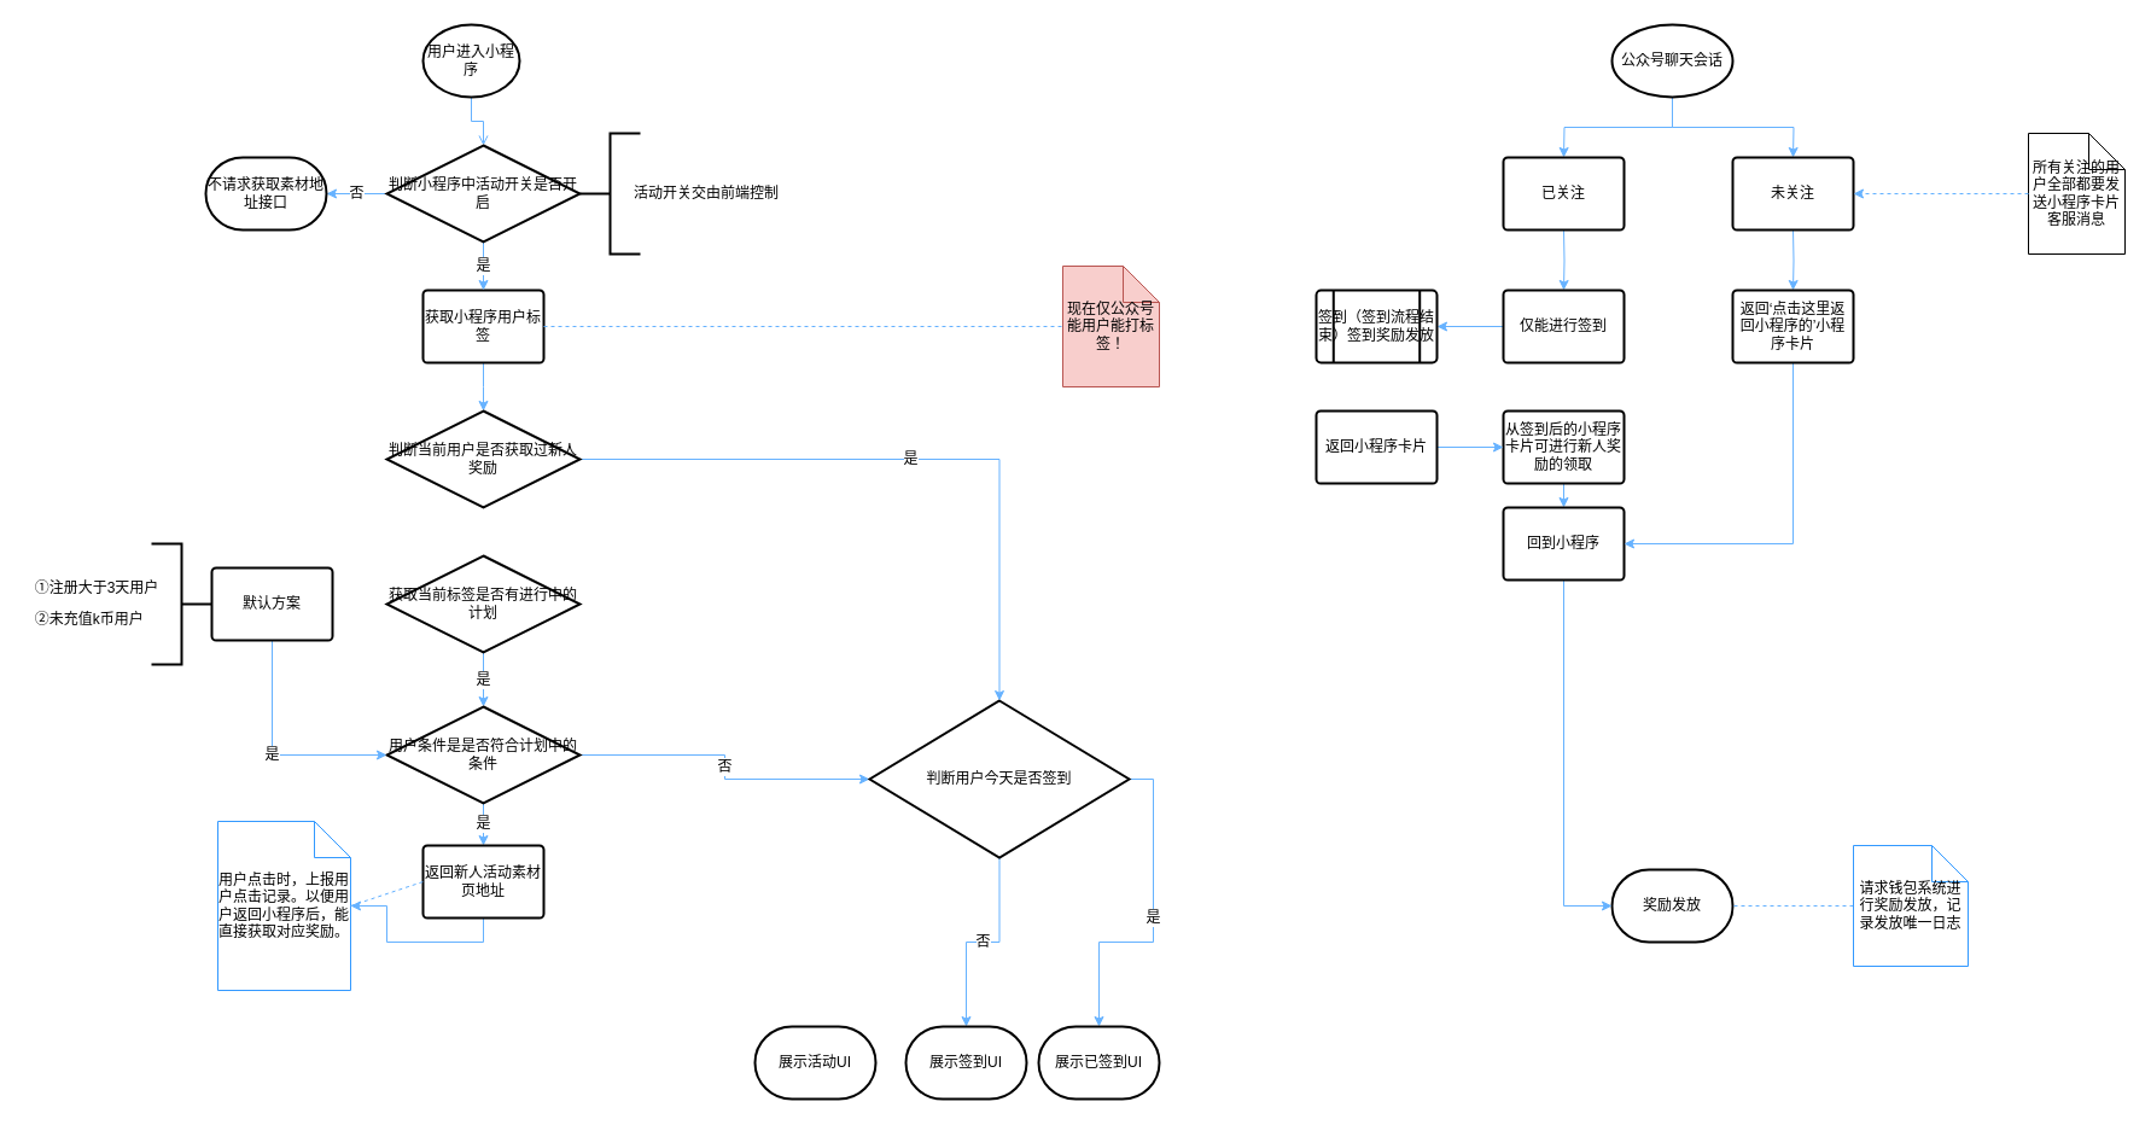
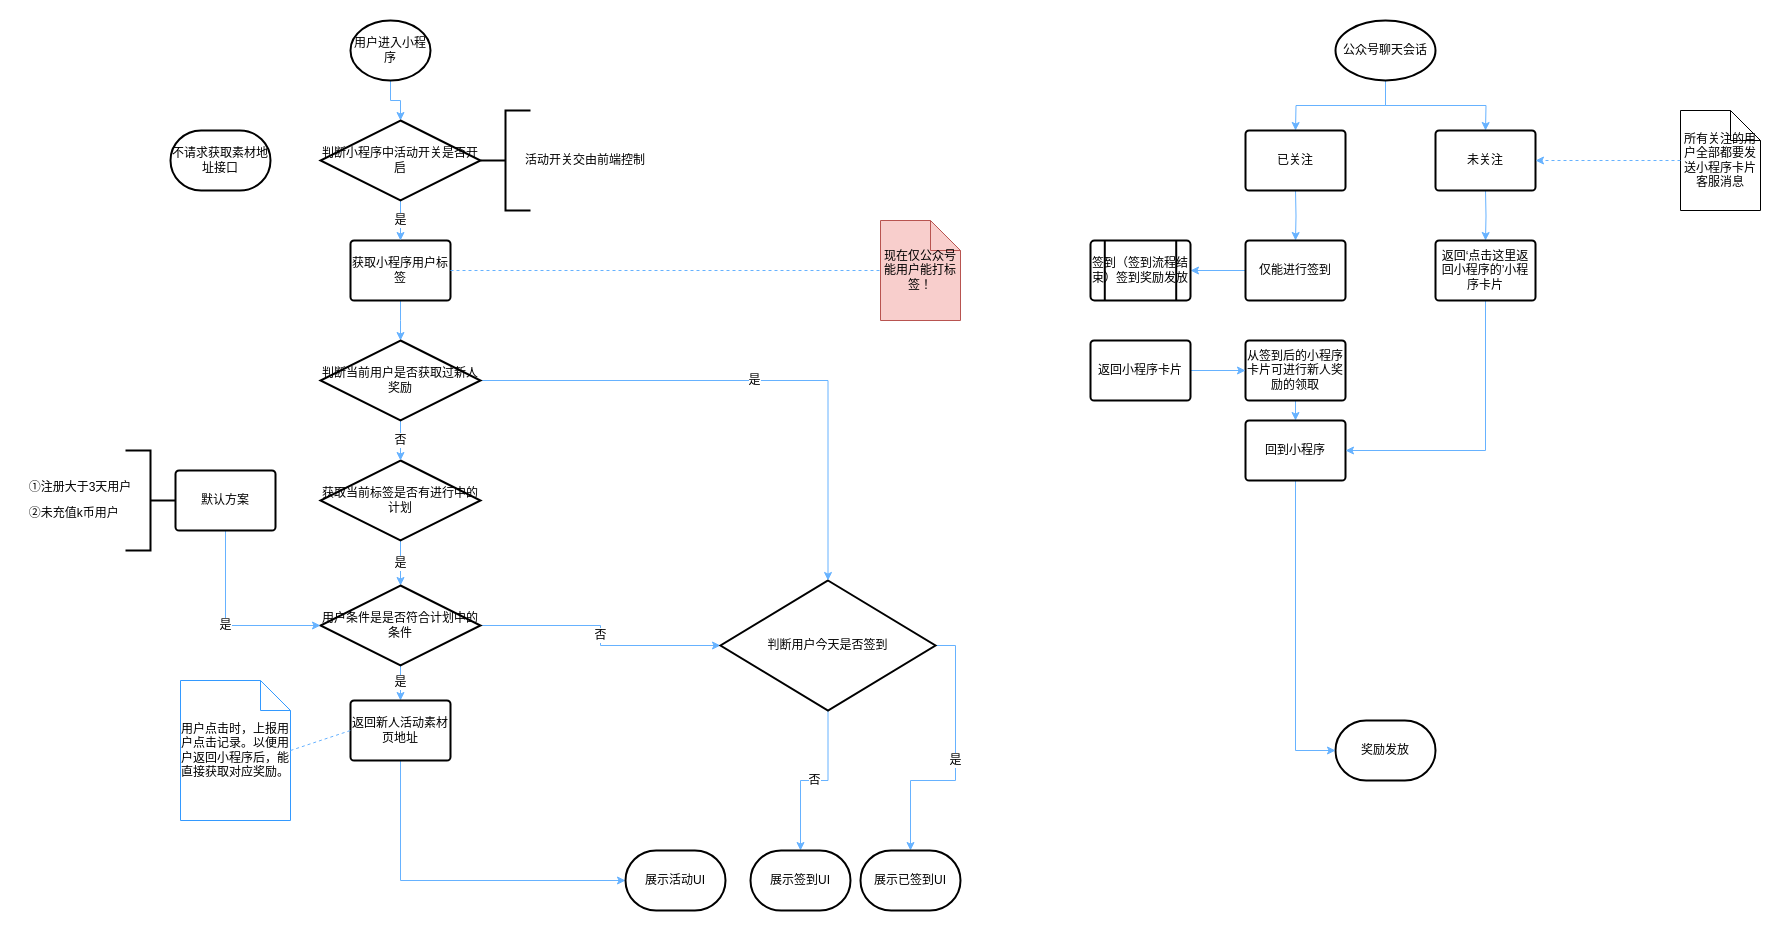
  <mxCell id="0" />
  <mxCell id="1" parent="0" />
- <mxCell id="2" style="edgeStyle=orthogonalEdgeStyle;rounded=0;html=1;exitX=0.5;exitY=1;exitPerimeter=0;jettySize=auto;orthogonalLoop=1;strokeColor=#66B2FF;fontSize=12;endArrow=open;" parent="1" source="3" target="21" edge="1"><mxGeometry relative="1" as="geometry" /></mxCell>
+ <mxCell id="2" style="edgeStyle=orthogonalEdgeStyle;rounded=0;html=1;exitX=0.5;exitY=1;exitPerimeter=0;jettySize=auto;orthogonalLoop=1;strokeColor=#66B2FF;fontSize=12;" parent="1" source="3" target="21" edge="1"><mxGeometry relative="1" as="geometry" /></mxCell>
  <mxCell id="3" value="用户进入小程序" style="strokeWidth=2;html=1;shape=mxgraph.flowchart.start_1;whiteSpace=wrap;fillColor=#FFFFFF;fontSize=12;" parent="1" vertex="1"><mxGeometry x="350" y="20" width="80" height="60" as="geometry" /></mxCell>
  <mxCell id="4" style="edgeStyle=orthogonalEdgeStyle;rounded=0;html=1;exitX=0.5;exitY=1;exitPerimeter=0;entryX=0.5;entryY=0;entryPerimeter=0;jettySize=auto;orthogonalLoop=1;strokeColor=#66B2FF;fontSize=12;" parent="1" source="5" edge="1"><mxGeometry relative="1" as="geometry"><mxPoint x="400" y="340" as="targetPoint" /></mxGeometry></mxCell>
  <mxCell id="5" value="获取小程序用户标签" style="strokeWidth=2;html=1;shape=mxgraph.flowchart.process;whiteSpace=wrap;fillColor=#FFFFFF;fontSize=12;" parent="1" vertex="1"><mxGeometry x="350" y="240" width="100" height="60" as="geometry" /></mxCell>
  <mxCell id="6" value="是" style="edgeStyle=orthogonalEdgeStyle;rounded=0;html=1;exitX=0.5;exitY=1;exitPerimeter=0;jettySize=auto;orthogonalLoop=1;strokeColor=#66B2FF;fontSize=12;entryX=0.5;entryY=0;entryPerimeter=0;" parent="1" source="7" target="10" edge="1"><mxGeometry relative="1" as="geometry"><mxPoint x="400" y="620" as="targetPoint" /><Array as="points" /></mxGeometry></mxCell>
  <mxCell id="7" value="&lt;span&gt;获取当前标签是否有进行中的计划&lt;/span&gt;" style="strokeWidth=2;html=1;shape=mxgraph.flowchart.decision;whiteSpace=wrap;fillColor=#FFFFFF;fontSize=12;" parent="1" vertex="1"><mxGeometry x="320" y="460" width="160" height="80" as="geometry" /></mxCell>
  <mxCell id="8" value="是" style="edgeStyle=orthogonalEdgeStyle;rounded=0;html=1;exitX=0.5;exitY=1;exitPerimeter=0;jettySize=auto;orthogonalLoop=1;strokeColor=#66B2FF;fontSize=12;" parent="1" source="10" target="12" edge="1"><mxGeometry relative="1" as="geometry" /></mxCell>
  <mxCell id="9" value="否" style="edgeStyle=orthogonalEdgeStyle;rounded=0;html=1;exitX=1;exitY=0.5;exitPerimeter=0;entryX=0;entryY=0.5;entryPerimeter=0;jettySize=auto;orthogonalLoop=1;strokeColor=#66B2FF;fontSize=12;" parent="1" source="10" target="26" edge="1"><mxGeometry relative="1" as="geometry" /></mxCell>
  <mxCell id="10" value="用户条件是是否符合计划中的条件&lt;br&gt;" style="strokeWidth=2;html=1;shape=mxgraph.flowchart.decision;whiteSpace=wrap;fillColor=#FFFFFF;fontSize=12;" parent="1" vertex="1"><mxGeometry x="320" y="585" width="160" height="80" as="geometry" /></mxCell>
- <mxCell id="11" style="edgeStyle=orthogonalEdgeStyle;rounded=0;html=1;exitX=0.5;exitY=1;exitPerimeter=0;jettySize=auto;orthogonalLoop=1;strokeColor=#66B2FF;fontSize=12;" parent="1" source="12" target="48" edge="1"><mxGeometry relative="1" as="geometry" /></mxCell>
+ <mxCell id="11" style="edgeStyle=orthogonalEdgeStyle;rounded=0;html=1;exitX=0.5;exitY=1;exitPerimeter=0;entryX=0;entryY=0.5;entryPerimeter=0;jettySize=auto;orthogonalLoop=1;strokeColor=#66B2FF;fontSize=12;" parent="1" source="12" target="23" edge="1"><mxGeometry relative="1" as="geometry" /></mxCell>
  <mxCell id="12" value="返回新人活动素材页地址" style="strokeWidth=2;html=1;shape=mxgraph.flowchart.process;whiteSpace=wrap;fillColor=#FFFFFF;fontSize=12;" parent="1" vertex="1"><mxGeometry x="350" y="700" width="100" height="60" as="geometry" /></mxCell>
  <mxCell id="13" value="是" style="edgeStyle=orthogonalEdgeStyle;rounded=0;html=1;exitX=0.5;exitY=1;exitPerimeter=0;entryX=0;entryY=0.5;entryPerimeter=0;jettySize=auto;orthogonalLoop=1;strokeColor=#66B2FF;fontSize=12;fontColor=#000000;" parent="1" source="14" target="10" edge="1"><mxGeometry relative="1" as="geometry" /></mxCell>
  <mxCell id="14" value="默认方案" style="strokeWidth=2;html=1;shape=mxgraph.flowchart.process;whiteSpace=wrap;fillColor=#FFFFFF;fontSize=12;" parent="1" vertex="1"><mxGeometry x="175" y="470" width="100" height="60" as="geometry" /></mxCell>
  <mxCell id="15" value="" style="strokeWidth=2;html=1;shape=mxgraph.flowchart.annotation_2;align=left;fillColor=#FFFFFF;fontSize=12;direction=west;" parent="1" vertex="1"><mxGeometry x="125" y="450" width="50" height="100" as="geometry" /></mxCell>
  <mxCell id="16" value="&lt;p&gt;&amp;nbsp;&amp;nbsp;①注册大于3天用户&lt;/p&gt;&lt;p&gt;&amp;nbsp; ②未充值k币用户&lt;/p&gt;" style="text;html=1;resizable=0;points=[];autosize=1;align=left;verticalAlign=top;spacingTop=-4;fontSize=12;" parent="1" vertex="1"><mxGeometry x="20" y="465" width="120" height="70" as="geometry" /></mxCell>
  <mxCell id="17" value="" style="strokeWidth=2;html=1;shape=mxgraph.flowchart.annotation_2;align=left;fillColor=#FFFFFF;fontSize=12;" parent="1" vertex="1"><mxGeometry x="480" y="110" width="50" height="100" as="geometry" /></mxCell>
  <mxCell id="18" value="活动开关交由前端控制" style="text;html=1;resizable=0;points=[];autosize=1;align=left;verticalAlign=top;spacingTop=-4;fontSize=12;" parent="1" vertex="1"><mxGeometry x="523" y="150" width="140" height="20" as="geometry" /></mxCell>
  <mxCell id="19" value="是" style="edgeStyle=orthogonalEdgeStyle;rounded=0;html=1;exitX=0.5;exitY=1;exitPerimeter=0;entryX=0.5;entryY=0;entryPerimeter=0;jettySize=auto;orthogonalLoop=1;strokeColor=#66B2FF;fontSize=12;" parent="1" source="21" target="5" edge="1"><mxGeometry relative="1" as="geometry" /></mxCell>
- <mxCell id="20" value="否" style="edgeStyle=orthogonalEdgeStyle;rounded=0;html=1;exitX=0;exitY=0.5;exitPerimeter=0;jettySize=auto;orthogonalLoop=1;strokeColor=#66B2FF;fontSize=12;" parent="1" source="21" target="22" edge="1"><mxGeometry relative="1" as="geometry" /></mxCell>
  <mxCell id="21" value="判断小程序中活动开关是否开启&lt;br&gt;" style="strokeWidth=2;html=1;shape=mxgraph.flowchart.decision;whiteSpace=wrap;fillColor=#FFFFFF;fontSize=12;" parent="1" vertex="1"><mxGeometry x="320" y="120" width="160" height="80" as="geometry" /></mxCell>
  <mxCell id="22" value="不请求获取素材地址接口" style="strokeWidth=2;html=1;shape=mxgraph.flowchart.terminator;whiteSpace=wrap;fillColor=#FFFFFF;fontSize=12;" parent="1" vertex="1"><mxGeometry x="170" y="130" width="100" height="60" as="geometry" /></mxCell>
  <mxCell id="23" value="展示活动UI" style="strokeWidth=2;html=1;shape=mxgraph.flowchart.terminator;whiteSpace=wrap;fillColor=#FFFFFF;fontSize=12;" parent="1" vertex="1"><mxGeometry x="625" y="850" width="100" height="60" as="geometry" /></mxCell>
  <mxCell id="24" value="是" style="edgeStyle=orthogonalEdgeStyle;rounded=0;html=1;exitX=1;exitY=0.5;exitPerimeter=0;entryX=0.5;entryY=0;entryPerimeter=0;jettySize=auto;orthogonalLoop=1;strokeColor=#66B2FF;fontSize=12;" parent="1" source="26" target="28" edge="1"><mxGeometry relative="1" as="geometry" /></mxCell>
  <mxCell id="25" value="否" style="edgeStyle=orthogonalEdgeStyle;rounded=0;html=1;exitX=0.5;exitY=1;exitPerimeter=0;jettySize=auto;orthogonalLoop=1;strokeColor=#66B2FF;fontSize=12;" parent="1" source="26" target="27" edge="1"><mxGeometry relative="1" as="geometry" /></mxCell>
  <mxCell id="26" value="判断用户今天是否签到&lt;br&gt;" style="strokeWidth=2;html=1;shape=mxgraph.flowchart.decision;whiteSpace=wrap;fillColor=#FFFFFF;fontSize=12;" parent="1" vertex="1"><mxGeometry x="720" y="580" width="215" height="130" as="geometry" /></mxCell>
  <mxCell id="27" value="展示签到UI" style="strokeWidth=2;html=1;shape=mxgraph.flowchart.terminator;whiteSpace=wrap;fillColor=#FFFFFF;fontSize=12;" parent="1" vertex="1"><mxGeometry x="750" y="850" width="100" height="60" as="geometry" /></mxCell>
  <mxCell id="28" value="展示已签到UI" style="strokeWidth=2;html=1;shape=mxgraph.flowchart.terminator;whiteSpace=wrap;fillColor=#FFFFFF;fontSize=12;" parent="1" vertex="1"><mxGeometry x="860" y="850" width="100" height="60" as="geometry" /></mxCell>
  <mxCell id="29" style="edgeStyle=orthogonalEdgeStyle;rounded=0;html=1;exitX=0.5;exitY=1;exitPerimeter=0;entryX=0.5;entryY=0;entryPerimeter=0;jettySize=auto;orthogonalLoop=1;strokeColor=#66B2FF;fontSize=12;" parent="1" source="31" edge="1"><mxGeometry relative="1" as="geometry"><mxPoint x="1295" y="130" as="targetPoint" /></mxGeometry></mxCell>
  <mxCell id="30" style="edgeStyle=orthogonalEdgeStyle;rounded=0;html=1;exitX=0.5;exitY=1;exitPerimeter=0;entryX=0.5;entryY=0;entryPerimeter=0;jettySize=auto;orthogonalLoop=1;strokeColor=#66B2FF;fontSize=12;" parent="1" source="31" edge="1"><mxGeometry relative="1" as="geometry"><mxPoint x="1485" y="130" as="targetPoint" /></mxGeometry></mxCell>
  <mxCell id="31" value="公众号聊天会话" style="strokeWidth=2;html=1;shape=mxgraph.flowchart.start_1;whiteSpace=wrap;fillColor=#FFFFFF;fontSize=12;" parent="1" vertex="1"><mxGeometry x="1335" y="20" width="100" height="60" as="geometry" /></mxCell>
  <mxCell id="32" style="edgeStyle=orthogonalEdgeStyle;rounded=0;html=1;exitX=0.5;exitY=1;exitPerimeter=0;jettySize=auto;orthogonalLoop=1;strokeColor=#66B2FF;fontSize=12;" parent="1" target="35" edge="1"><mxGeometry relative="1" as="geometry"><mxPoint x="1295" y="190" as="sourcePoint" /></mxGeometry></mxCell>
  <mxCell id="33" style="edgeStyle=orthogonalEdgeStyle;rounded=0;html=1;exitX=0.5;exitY=1;exitPerimeter=0;jettySize=auto;orthogonalLoop=1;strokeColor=#66B2FF;fontSize=12;" parent="1" target="42" edge="1"><mxGeometry relative="1" as="geometry"><mxPoint x="1485" y="190" as="sourcePoint" /></mxGeometry></mxCell>
  <mxCell id="34" style="edgeStyle=orthogonalEdgeStyle;rounded=0;html=1;exitX=0;exitY=0.5;exitPerimeter=0;entryX=1;entryY=0.5;entryPerimeter=0;jettySize=auto;orthogonalLoop=1;strokeColor=#66B2FF;fontSize=12;" parent="1" source="35" target="55" edge="1"><mxGeometry relative="1" as="geometry"><mxPoint x="1190" y="270" as="targetPoint" /><Array as="points" /></mxGeometry></mxCell>
  <mxCell id="35" value="仅能进行签到" style="strokeWidth=2;html=1;shape=mxgraph.flowchart.process;whiteSpace=wrap;fontSize=12;" parent="1" vertex="1"><mxGeometry x="1245" y="240" width="100" height="60" as="geometry" /></mxCell>
  <mxCell id="36" style="edgeStyle=orthogonalEdgeStyle;rounded=0;html=1;exitX=0.5;exitY=1;exitPerimeter=0;entryX=0.5;entryY=0;entryPerimeter=0;jettySize=auto;orthogonalLoop=1;strokeColor=#66B2FF;fontSize=12;" parent="1" source="37" target="40" edge="1"><mxGeometry relative="1" as="geometry" /></mxCell>
  <mxCell id="37" value="从签到后的小程序卡片可进行新人奖励的领取" style="strokeWidth=2;html=1;shape=mxgraph.flowchart.process;whiteSpace=wrap;fillColor=#FFFFFF;fontSize=12;" parent="1" vertex="1"><mxGeometry x="1245" y="340" width="100" height="60" as="geometry" /></mxCell>
  <mxCell id="38" value="奖励发放" style="strokeWidth=2;html=1;shape=mxgraph.flowchart.terminator;whiteSpace=wrap;fillColor=#FFFFFF;fontSize=12;" parent="1" vertex="1"><mxGeometry x="1335" y="720" width="100" height="60" as="geometry" /></mxCell>
  <mxCell id="39" style="edgeStyle=orthogonalEdgeStyle;rounded=0;html=1;exitX=0.5;exitY=1;exitPerimeter=0;entryX=0;entryY=0.5;entryPerimeter=0;jettySize=auto;orthogonalLoop=1;strokeColor=#66B2FF;fontSize=12;" parent="1" source="40" target="38" edge="1"><mxGeometry relative="1" as="geometry" /></mxCell>
  <mxCell id="40" value="回到小程序" style="strokeWidth=2;html=1;shape=mxgraph.flowchart.process;whiteSpace=wrap;fillColor=#FFFFFF;fontSize=12;" parent="1" vertex="1"><mxGeometry x="1245" y="420" width="100" height="60" as="geometry" /></mxCell>
  <mxCell id="41" style="edgeStyle=orthogonalEdgeStyle;rounded=0;html=1;exitX=0.5;exitY=1;exitPerimeter=0;entryX=1;entryY=0.5;entryPerimeter=0;jettySize=auto;orthogonalLoop=1;strokeColor=#66B2FF;fontSize=12;" parent="1" source="42" target="40" edge="1"><mxGeometry relative="1" as="geometry" /></mxCell>
  <mxCell id="42" value="返回‘点击这里返回小程序的’小程序卡片" style="strokeWidth=2;html=1;shape=mxgraph.flowchart.process;whiteSpace=wrap;fillColor=#FFFFFF;fontSize=12;" parent="1" vertex="1"><mxGeometry x="1435" y="240" width="100" height="60" as="geometry" /></mxCell>
  <mxCell id="43" style="edgeStyle=orthogonalEdgeStyle;rounded=0;html=1;exitX=1;exitY=0.5;exitPerimeter=0;entryX=0;entryY=0.5;entryPerimeter=0;jettySize=auto;orthogonalLoop=1;strokeColor=#66B2FF;fontSize=12;" parent="1" source="44" target="37" edge="1"><mxGeometry relative="1" as="geometry" /></mxCell>
  <mxCell id="44" value="返回小程序卡片" style="strokeWidth=2;html=1;shape=mxgraph.flowchart.process;whiteSpace=wrap;fillColor=#FFFFFF;fontSize=12;" parent="1" vertex="1"><mxGeometry x="1090" y="340" width="100" height="60" as="geometry" /></mxCell>
  <mxCell id="45" value="&lt;font color=&quot;#000000&quot;&gt;现在仅公众号能用户能打标签！&lt;/font&gt;" style="shape=note;whiteSpace=wrap;html=1;strokeColor=#b85450;fillColor=#f8cecc;fontSize=12;fontColor=#00FFFF;" parent="1" vertex="1"><mxGeometry x="880" y="220" width="80" height="100" as="geometry" /></mxCell>
  <mxCell id="46" style="edgeStyle=orthogonalEdgeStyle;rounded=0;html=1;exitX=1;exitY=0.5;exitPerimeter=0;entryX=1;entryY=0.5;entryPerimeter=0;jettySize=auto;orthogonalLoop=1;strokeColor=#66B2FF;fontSize=12;fontColor=#00FFFF;" parent="1" source="5" target="5" edge="1"><mxGeometry relative="1" as="geometry" /></mxCell>
  <mxCell id="47" value="" style="endArrow=none;dashed=1;html=1;strokeColor=#66B2FF;fontSize=12;fontColor=#00FFFF;entryX=0;entryY=0.5;exitX=1;exitY=0.5;exitPerimeter=0;" parent="1" source="5" target="45" edge="1"><mxGeometry width="50" height="50" relative="1" as="geometry"><mxPoint x="170" y="850" as="sourcePoint" /><mxPoint x="220" y="800" as="targetPoint" /><Array as="points" /></mxGeometry></mxCell>
  <mxCell id="48" value="&lt;font color=&quot;#000000&quot;&gt;用户点击时，上报用户点击记录。以便用户返回小程序后，能直接获取对应奖励。&lt;/font&gt;" style="shape=note;whiteSpace=wrap;html=1;strokeColor=#3399FF;fillColor=#FFFFFF;fontSize=12;fontColor=#00FFFF;" parent="1" vertex="1"><mxGeometry x="180" y="680" width="110" height="140" as="geometry" /></mxCell>
+ <mxCell id="49" value="否" style="edgeStyle=orthogonalEdgeStyle;rounded=0;html=1;exitX=0.5;exitY=1;exitPerimeter=0;jettySize=auto;orthogonalLoop=1;strokeColor=#66B2FF;fontSize=12;fontColor=#000000;" parent="1" source="51" target="7" edge="1"><mxGeometry relative="1" as="geometry" /></mxCell>
  <mxCell id="50" value="是" style="edgeStyle=orthogonalEdgeStyle;rounded=0;html=1;exitX=1;exitY=0.5;exitPerimeter=0;entryX=0.5;entryY=0;entryPerimeter=0;jettySize=auto;orthogonalLoop=1;strokeColor=#66B2FF;fontSize=12;fontColor=#000000;" parent="1" source="51" target="26" edge="1"><mxGeometry relative="1" as="geometry" /></mxCell>
  <mxCell id="51" value="&lt;span&gt;判断当前用户是否获取过新人奖励&lt;/span&gt;" style="strokeWidth=2;html=1;shape=mxgraph.flowchart.decision;whiteSpace=wrap;fillColor=#FFFFFF;fontSize=12;" parent="1" vertex="1"><mxGeometry x="320" y="340" width="160" height="80" as="geometry" /></mxCell>
  <mxCell id="52" value="" style="endArrow=none;dashed=1;html=1;strokeColor=#66B2FF;fontSize=12;fontColor=#00FFFF;exitX=1;exitY=0.5;" parent="1" source="48" edge="1"><mxGeometry width="50" height="50" relative="1" as="geometry"><mxPoint x="460" y="280" as="sourcePoint" /><mxPoint x="350" y="730" as="targetPoint" /><Array as="points" /></mxGeometry></mxCell>
- <mxCell id="53" value="" style="endArrow=none;dashed=1;html=1;strokeColor=#66B2FF;fontSize=12;fontColor=#00FFFF;entryX=1;entryY=0.5;entryPerimeter=0;exitX=0;exitY=0.5;" parent="1" source="54" target="38" edge="1"><mxGeometry width="50" height="50" relative="1" as="geometry"><mxPoint x="1500" y="795" as="sourcePoint" /><mxPoint x="1345" y="680" as="targetPoint" /><Array as="points" /></mxGeometry></mxCell>
- <mxCell id="54" value="请求钱包系统进行奖励发放，记录发放唯一日志" style="shape=note;whiteSpace=wrap;html=1;strokeColor=#3399FF;fillColor=#FFFFFF;fontSize=12;fontColor=#000000;" parent="1" vertex="1"><mxGeometry x="1535" y="700" width="95" height="100" as="geometry" /></mxCell>
  <mxCell id="55" value="签到（签到流程结束）签到奖励发放" style="strokeWidth=2;html=1;shape=mxgraph.flowchart.predefined_process;whiteSpace=wrap;fillColor=#ffffff;fontSize=12;strokeColor=#000000;" parent="1" vertex="1"><mxGeometry x="1090" y="240" width="100" height="60" as="geometry" /></mxCell>
  <mxCell id="56" value="已关注" style="strokeWidth=2;html=1;shape=mxgraph.flowchart.process;whiteSpace=wrap;fillColor=#FFFFFF;fontSize=12;" parent="1" vertex="1"><mxGeometry x="1245" y="130" width="100" height="60" as="geometry" /></mxCell>
  <mxCell id="57" value="未关注" style="strokeWidth=2;html=1;shape=mxgraph.flowchart.process;whiteSpace=wrap;fillColor=#FFFFFF;fontSize=12;" parent="1" vertex="1"><mxGeometry x="1435" y="130" width="100" height="60" as="geometry" /></mxCell>
  <mxCell id="58" value="所有关注的用户全部都要发送小程序卡片客服消息" style="shape=note;whiteSpace=wrap;html=1;fontSize=12;" parent="1" vertex="1"><mxGeometry x="1680" y="110" width="80" height="100" as="geometry" /></mxCell>
  <mxCell id="59" value="" style="endArrow=classic;dashed=1;html=1;strokeColor=#66B2FF;fontSize=12;fontColor=#00FFFF;entryX=1;entryY=0.5;entryPerimeter=0;exitX=0;exitY=0.5;" parent="1" source="58" target="57" edge="1"><mxGeometry width="50" height="50" relative="1" as="geometry"><mxPoint x="1545" y="760" as="sourcePoint" /><mxPoint x="1445" y="760" as="targetPoint" /><Array as="points" /></mxGeometry></mxCell>
